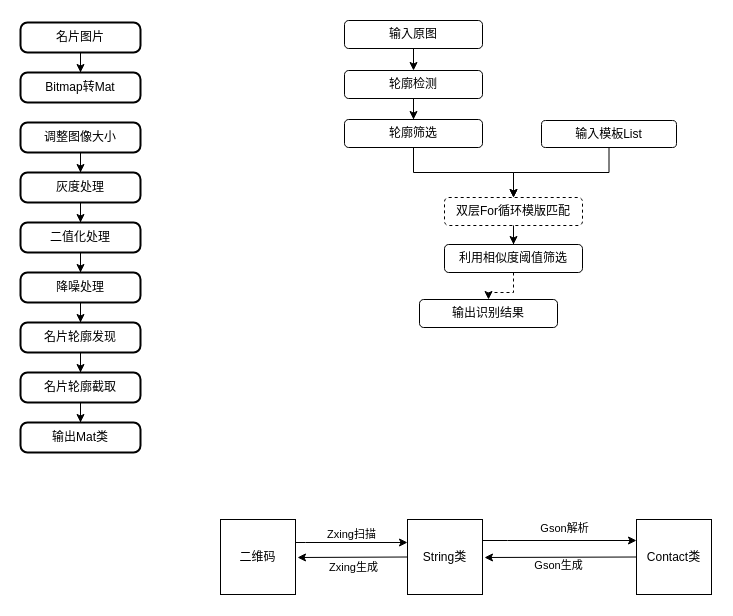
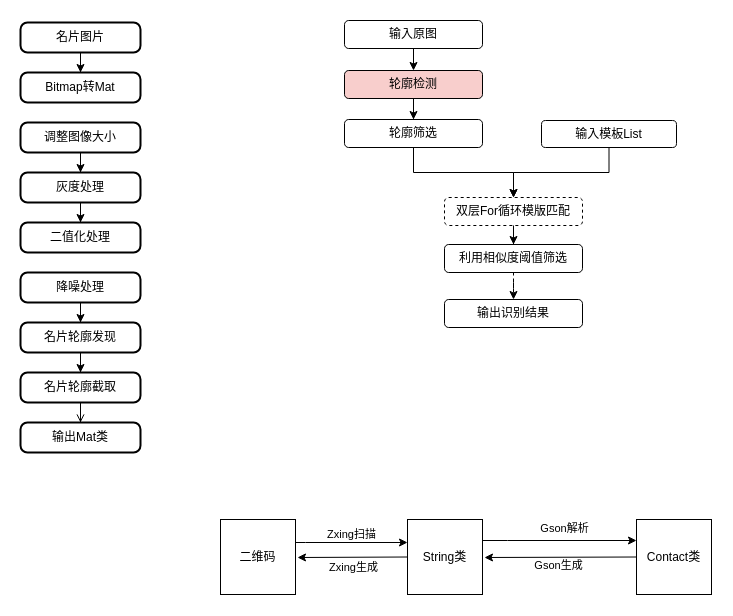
  <mxCell id="0" />
  <mxCell id="1" parent="0" />
  <mxCell id="2" value="" style="edgeStyle=orthogonalEdgeStyle;rounded=0;orthogonalLoop=1;jettySize=auto;html=1;" parent="1" source="3" target="4" edge="1"><mxGeometry relative="1" as="geometry" /></mxCell>
  <mxCell id="3" value="名片图片" style="rounded=1;whiteSpace=wrap;html=1;absoluteArcSize=1;arcSize=14;strokeWidth=2;" parent="1" vertex="1"><mxGeometry x="20" y="22" width="120" height="30" as="geometry" /></mxCell>
  <mxCell id="4" value="Bitmap转Mat" style="rounded=1;whiteSpace=wrap;html=1;absoluteArcSize=1;arcSize=14;strokeWidth=2;" parent="1" vertex="1"><mxGeometry x="20" y="72" width="120" height="30" as="geometry" /></mxCell>
  <mxCell id="5" value="" style="edgeStyle=orthogonalEdgeStyle;rounded=0;orthogonalLoop=1;jettySize=auto;html=1;" parent="1" source="6" target="8" edge="1"><mxGeometry relative="1" as="geometry" /></mxCell>
  <mxCell id="6" value="调整图像大小" style="rounded=1;whiteSpace=wrap;html=1;absoluteArcSize=1;arcSize=14;strokeWidth=2;" parent="1" vertex="1"><mxGeometry x="20" y="122" width="120" height="30" as="geometry" /></mxCell>
  <mxCell id="7" value="" style="edgeStyle=orthogonalEdgeStyle;rounded=0;orthogonalLoop=1;jettySize=auto;html=1;" parent="1" source="8" target="10" edge="1"><mxGeometry relative="1" as="geometry" /></mxCell>
  <mxCell id="8" value="灰度处理" style="rounded=1;whiteSpace=wrap;html=1;absoluteArcSize=1;arcSize=14;strokeWidth=2;" parent="1" vertex="1"><mxGeometry x="20" y="172" width="120" height="30" as="geometry" /></mxCell>
- <mxCell id="9" value="" style="edgeStyle=orthogonalEdgeStyle;rounded=0;orthogonalLoop=1;jettySize=auto;html=1;" parent="1" source="10" target="12" edge="1"><mxGeometry relative="1" as="geometry" /></mxCell>
  <mxCell id="10" value="二值化处理" style="rounded=1;whiteSpace=wrap;html=1;absoluteArcSize=1;arcSize=14;strokeWidth=2;" parent="1" vertex="1"><mxGeometry x="20" y="222" width="120" height="30" as="geometry" /></mxCell>
  <mxCell id="11" value="" style="edgeStyle=orthogonalEdgeStyle;rounded=0;orthogonalLoop=1;jettySize=auto;html=1;" parent="1" source="12" target="14" edge="1"><mxGeometry relative="1" as="geometry" /></mxCell>
  <mxCell id="12" value="降噪处理" style="rounded=1;whiteSpace=wrap;html=1;absoluteArcSize=1;arcSize=14;strokeWidth=2;" parent="1" vertex="1"><mxGeometry x="20" y="272" width="120" height="30" as="geometry" /></mxCell>
  <mxCell id="13" value="" style="edgeStyle=orthogonalEdgeStyle;rounded=0;orthogonalLoop=1;jettySize=auto;html=1;" parent="1" source="14" target="16" edge="1"><mxGeometry relative="1" as="geometry" /></mxCell>
  <mxCell id="14" value="名片轮廓发现" style="rounded=1;whiteSpace=wrap;html=1;absoluteArcSize=1;arcSize=14;strokeWidth=2;" parent="1" vertex="1"><mxGeometry x="20" y="322" width="120" height="30" as="geometry" /></mxCell>
- <mxCell id="15" value="" style="edgeStyle=orthogonalEdgeStyle;rounded=0;orthogonalLoop=1;jettySize=auto;html=1;" parent="1" source="16" target="17" edge="1"><mxGeometry relative="1" as="geometry" /></mxCell>
+ <mxCell id="15" value="" style="edgeStyle=orthogonalEdgeStyle;rounded=0;orthogonalLoop=1;jettySize=auto;html=1;endArrow=open;" parent="1" source="16" target="17" edge="1"><mxGeometry relative="1" as="geometry" /></mxCell>
  <mxCell id="16" value="名片轮廓截取" style="rounded=1;whiteSpace=wrap;html=1;absoluteArcSize=1;arcSize=14;strokeWidth=2;" parent="1" vertex="1"><mxGeometry x="20" y="372" width="120" height="30" as="geometry" /></mxCell>
  <mxCell id="17" value="输出Mat类" style="rounded=1;whiteSpace=wrap;html=1;absoluteArcSize=1;arcSize=14;strokeWidth=2;" parent="1" vertex="1"><mxGeometry x="20" y="422" width="120" height="30" as="geometry" /></mxCell>
  <mxCell id="18" value="" style="edgeStyle=orthogonalEdgeStyle;rounded=0;orthogonalLoop=1;jettySize=auto;html=1;" parent="1" source="19" target="21" edge="1"><mxGeometry relative="1" as="geometry" /></mxCell>
  <mxCell id="19" value="输入原图" style="rounded=1;whiteSpace=wrap;html=1;" parent="1" vertex="1"><mxGeometry x="344" y="20" width="138" height="28" as="geometry" /></mxCell>
  <mxCell id="20" value="" style="edgeStyle=orthogonalEdgeStyle;rounded=0;orthogonalLoop=1;jettySize=auto;html=1;" parent="1" source="21" target="23" edge="1"><mxGeometry relative="1" as="geometry" /></mxCell>
- <mxCell id="21" value="轮廓检测" style="rounded=1;whiteSpace=wrap;html=1;" parent="1" vertex="1"><mxGeometry x="344" y="70" width="138" height="28" as="geometry" /></mxCell>
+ <mxCell id="21" value="轮廓检测" style="rounded=1;whiteSpace=wrap;html=1;fillColor=#f8cecc;" parent="1" vertex="1"><mxGeometry x="344" y="70" width="138" height="28" as="geometry" /></mxCell>
  <mxCell id="22" value="" style="edgeStyle=orthogonalEdgeStyle;rounded=0;orthogonalLoop=1;jettySize=auto;html=1;" parent="1" source="23" target="25" edge="1"><mxGeometry relative="1" as="geometry" /></mxCell>
  <mxCell id="23" value="轮廓筛选" style="rounded=1;whiteSpace=wrap;html=1;" parent="1" vertex="1"><mxGeometry x="344" y="119" width="138" height="28" as="geometry" /></mxCell>
  <mxCell id="24" value="" style="edgeStyle=orthogonalEdgeStyle;rounded=0;orthogonalLoop=1;jettySize=auto;html=1;" parent="1" source="25" target="29" edge="1"><mxGeometry relative="1" as="geometry" /></mxCell>
  <mxCell id="25" value="双层For循环模版匹配" style="rounded=1;whiteSpace=wrap;html=1;dashed=1;" parent="1" vertex="1"><mxGeometry x="444" y="197" width="138" height="28" as="geometry" /></mxCell>
  <mxCell id="26" value="" style="edgeStyle=orthogonalEdgeStyle;rounded=0;orthogonalLoop=1;jettySize=auto;html=1;entryX=0.5;entryY=0;entryDx=0;entryDy=0;" parent="1" source="27" target="25" edge="1"><mxGeometry relative="1" as="geometry" /></mxCell>
  <mxCell id="27" value="输入模板List" style="rounded=1;whiteSpace=wrap;html=1;" parent="1" vertex="1"><mxGeometry x="541" y="120" width="135" height="27" as="geometry" /></mxCell>
  <mxCell id="28" value="" style="edgeStyle=orthogonalEdgeStyle;rounded=0;orthogonalLoop=1;jettySize=auto;html=1;dashed=1;" parent="1" source="29" target="30" edge="1"><mxGeometry relative="1" as="geometry" /></mxCell>
  <mxCell id="29" value="利用相似度阈值筛选" style="rounded=1;whiteSpace=wrap;html=1;" parent="1" vertex="1"><mxGeometry x="444" y="244" width="138" height="28" as="geometry" /></mxCell>
- <mxCell id="30" value="输出识别结果" style="rounded=1;whiteSpace=wrap;html=1;" parent="1" vertex="1"><mxGeometry x="419" y="299" width="138" height="28" as="geometry" /></mxCell>
+ <mxCell id="30" value="输出识别结果" style="rounded=1;whiteSpace=wrap;html=1;" parent="1" vertex="1"><mxGeometry x="444" y="299" width="138" height="28" as="geometry" /></mxCell>
  <mxCell id="31" value="Zxing扫描" style="edgeStyle=orthogonalEdgeStyle;rounded=0;orthogonalLoop=1;jettySize=auto;html=1;" edge="1" parent="1" source="32" target="35"><mxGeometry y="8" relative="1" as="geometry"><Array as="points"><mxPoint x="305" y="542" /><mxPoint x="305" y="542" /></Array><mxPoint as="offset" /></mxGeometry></mxCell>
  <mxCell id="32" value="二维码" style="whiteSpace=wrap;html=1;aspect=fixed;" vertex="1" parent="1"><mxGeometry x="220" y="519" width="75" height="75" as="geometry" /></mxCell>
  <mxCell id="33" value="Gson生成" style="edgeStyle=orthogonalEdgeStyle;rounded=0;orthogonalLoop=1;jettySize=auto;html=1;" edge="1" parent="1" source="35" target="36"><mxGeometry x="-0.019" y="-25" relative="1" as="geometry"><Array as="points"><mxPoint x="507" y="540" /><mxPoint x="507" y="540" /></Array><mxPoint as="offset" /></mxGeometry></mxCell>
  <mxCell id="34" value="Gson解析" style="edgeLabel;html=1;align=center;verticalAlign=middle;resizable=0;points=[];" vertex="1" connectable="0" parent="33"><mxGeometry x="-0.15" y="2" relative="1" as="geometry"><mxPoint x="16" y="-11" as="offset" /></mxGeometry></mxCell>
  <mxCell id="35" value="String类" style="whiteSpace=wrap;html=1;aspect=fixed;" vertex="1" parent="1"><mxGeometry x="407" y="519" width="75" height="75" as="geometry" /></mxCell>
  <mxCell id="36" value="Contact类" style="whiteSpace=wrap;html=1;aspect=fixed;" vertex="1" parent="1"><mxGeometry x="636" y="519" width="75" height="75" as="geometry" /></mxCell>
  <mxCell id="37" value="" style="endArrow=classic;html=1;exitX=0;exitY=0.5;exitDx=0;exitDy=0;" edge="1" parent="1" source="36"><mxGeometry width="50" height="50" relative="1" as="geometry"><mxPoint x="439" y="449" as="sourcePoint" /><mxPoint x="484" y="557" as="targetPoint" /></mxGeometry></mxCell>
  <mxCell id="38" value="Zxing生成" style="endArrow=classic;html=1;exitX=0;exitY=0.5;exitDx=0;exitDy=0;" edge="1" parent="1" source="35"><mxGeometry x="-0.017" y="10" width="50" height="50" relative="1" as="geometry"><mxPoint x="439" y="449" as="sourcePoint" /><mxPoint x="297" y="557" as="targetPoint" /><mxPoint as="offset" /></mxGeometry></mxCell>
